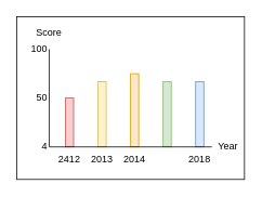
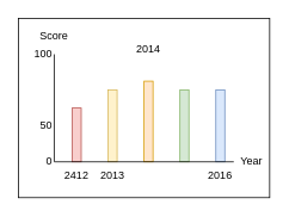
  <mxCell id="0" />
  <mxCell id="1" parent="0" />
  <mxCell id="2" value="" style="rounded=0;whiteSpace=wrap;html=1;" vertex="1" parent="1"><mxGeometry x="20" y="20" width="280" height="200" as="geometry" /></mxCell>
  <mxCell id="3" value="" style="endArrow=none;html=1;rounded=0;" edge="1" parent="1"><mxGeometry width="50" height="50" relative="1" as="geometry"><mxPoint x="60" y="180" as="sourcePoint" /><mxPoint x="60" y="60" as="targetPoint" /></mxGeometry></mxCell>
  <mxCell id="4" value="Score" style="text;html=1;strokeColor=none;fillColor=none;align=center;verticalAlign=middle;whiteSpace=wrap;rounded=0;" vertex="1" parent="1"><mxGeometry x="40" y="30" width="40" height="20" as="geometry" /></mxCell>
  <mxCell id="5" value="Year" style="text;html=1;strokeColor=none;fillColor=none;align=center;verticalAlign=middle;whiteSpace=wrap;rounded=0;" vertex="1" parent="1"><mxGeometry x="260" y="170" width="40" height="20" as="geometry" /></mxCell>
  <mxCell id="6" value="" style="rounded=0;whiteSpace=wrap;html=1;fillColor=#f8cecc;strokeColor=#b85450;" vertex="1" parent="1"><mxGeometry x="80" y="120" width="10" height="60" as="geometry" /></mxCell>
  <mxCell id="7" value="" style="rounded=0;whiteSpace=wrap;html=1;fillColor=#fff2cc;strokeColor=#d6b656;" vertex="1" parent="1"><mxGeometry x="120" y="100" width="10" height="80" as="geometry" /></mxCell>
  <mxCell id="8" value="" style="rounded=0;whiteSpace=wrap;html=1;fillColor=#ffe6cc;strokeColor=#d79b00;" vertex="1" parent="1"><mxGeometry x="160" y="90" width="10" height="90" as="geometry" /></mxCell>
  <mxCell id="9" value="" style="rounded=0;whiteSpace=wrap;html=1;fillColor=#d5e8d4;strokeColor=#82b366;" vertex="1" parent="1"><mxGeometry x="200" y="100" width="10" height="80" as="geometry" /></mxCell>
  <mxCell id="10" value="" style="rounded=0;whiteSpace=wrap;html=1;fillColor=#dae8fc;strokeColor=#6c8ebf;" vertex="1" parent="1"><mxGeometry x="240" y="100" width="10" height="80" as="geometry" /></mxCell>
  <mxCell id="11" value="" style="endArrow=none;html=1;rounded=0;" edge="1" parent="1"><mxGeometry width="50" height="50" relative="1" as="geometry"><mxPoint x="60" y="180" as="sourcePoint" /><mxPoint x="260" y="180" as="targetPoint" /></mxGeometry></mxCell>
- <mxCell id="12" value="4" style="text;html=1;strokeColor=none;fillColor=none;align=right;verticalAlign=middle;whiteSpace=wrap;rounded=0;" vertex="1" parent="1"><mxGeometry x="30" y="170" width="30" height="20" as="geometry" /></mxCell>
+ <mxCell id="12" value="0" style="text;html=1;strokeColor=none;fillColor=none;align=right;verticalAlign=middle;whiteSpace=wrap;rounded=0;" vertex="1" parent="1"><mxGeometry x="30" y="170" width="30" height="20" as="geometry" /></mxCell>
  <mxCell id="13" value="100" style="text;html=1;strokeColor=none;fillColor=none;align=right;verticalAlign=middle;whiteSpace=wrap;rounded=0;" vertex="1" parent="1"><mxGeometry x="30" y="50" width="30" height="20" as="geometry" /></mxCell>
- <mxCell id="14" value="50" style="text;html=1;strokeColor=none;fillColor=none;align=right;verticalAlign=middle;whiteSpace=wrap;rounded=0;" vertex="1" parent="1"><mxGeometry x="30" y="110" width="30" height="20" as="geometry" /></mxCell>
+ <mxCell id="14" value="50" style="text;html=1;strokeColor=none;fillColor=none;align=right;verticalAlign=middle;whiteSpace=wrap;rounded=0;" vertex="1" parent="1"><mxGeometry x="30" y="130" width="30" height="20" as="geometry" /></mxCell>
  <mxCell id="15" value="2412" style="text;html=1;strokeColor=none;fillColor=none;align=center;verticalAlign=middle;whiteSpace=wrap;rounded=0;" vertex="1" parent="1"><mxGeometry x="65" y="180" width="40" height="30" as="geometry" /></mxCell>
  <mxCell id="16" value="2013" style="text;html=1;strokeColor=none;fillColor=none;align=center;verticalAlign=middle;whiteSpace=wrap;rounded=0;" vertex="1" parent="1"><mxGeometry x="105" y="180" width="40" height="30" as="geometry" /></mxCell>
- <mxCell id="17" value="2014" style="text;html=1;strokeColor=none;fillColor=none;align=center;verticalAlign=middle;whiteSpace=wrap;rounded=0;" vertex="1" parent="1"><mxGeometry x="145" y="180" width="40" height="30" as="geometry" /></mxCell>
- <mxCell id="18" value="2018" style="text;html=1;strokeColor=none;fillColor=none;align=center;verticalAlign=middle;whiteSpace=wrap;rounded=0;" vertex="1" parent="1"><mxGeometry x="225" y="180" width="40" height="30" as="geometry" /></mxCell>
+ <mxCell id="17" value="2014" style="text;html=1;strokeColor=none;fillColor=none;align=center;verticalAlign=middle;whiteSpace=wrap;rounded=0;" vertex="1" parent="1"><mxGeometry x="145" y="40" width="40" height="30" as="geometry" /></mxCell>
+ <mxCell id="18" value="2016" style="text;html=1;strokeColor=none;fillColor=none;align=center;verticalAlign=middle;whiteSpace=wrap;rounded=0;" vertex="1" parent="1"><mxGeometry x="225" y="180" width="40" height="30" as="geometry" /></mxCell>
